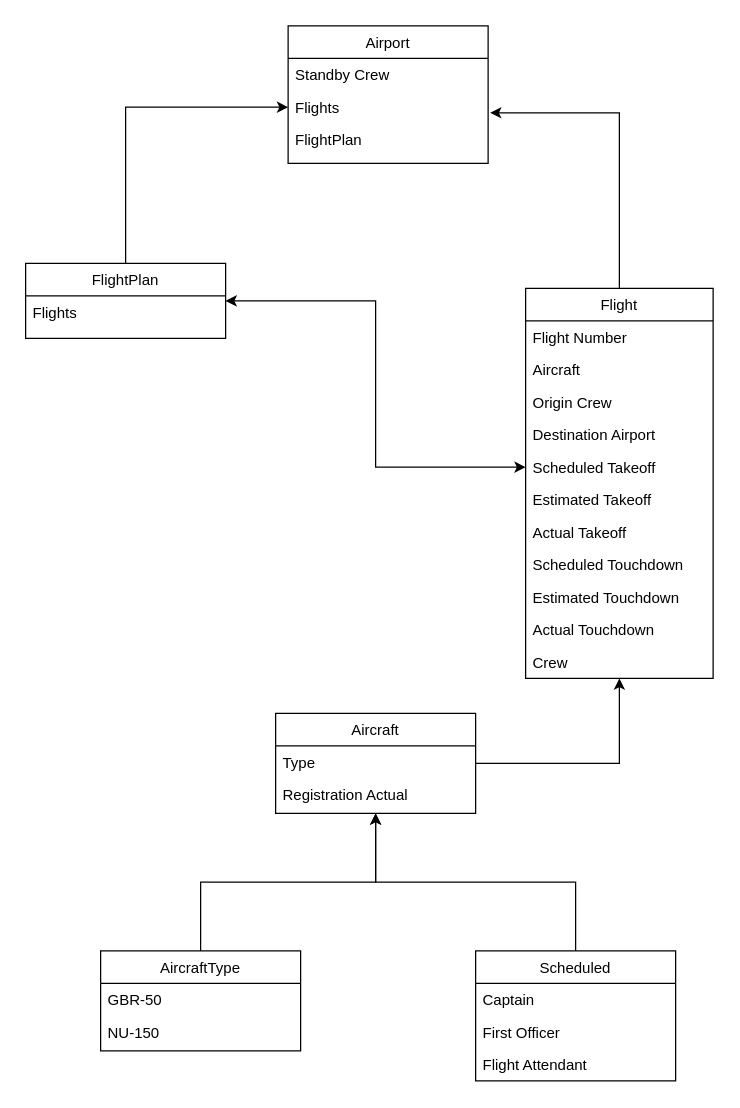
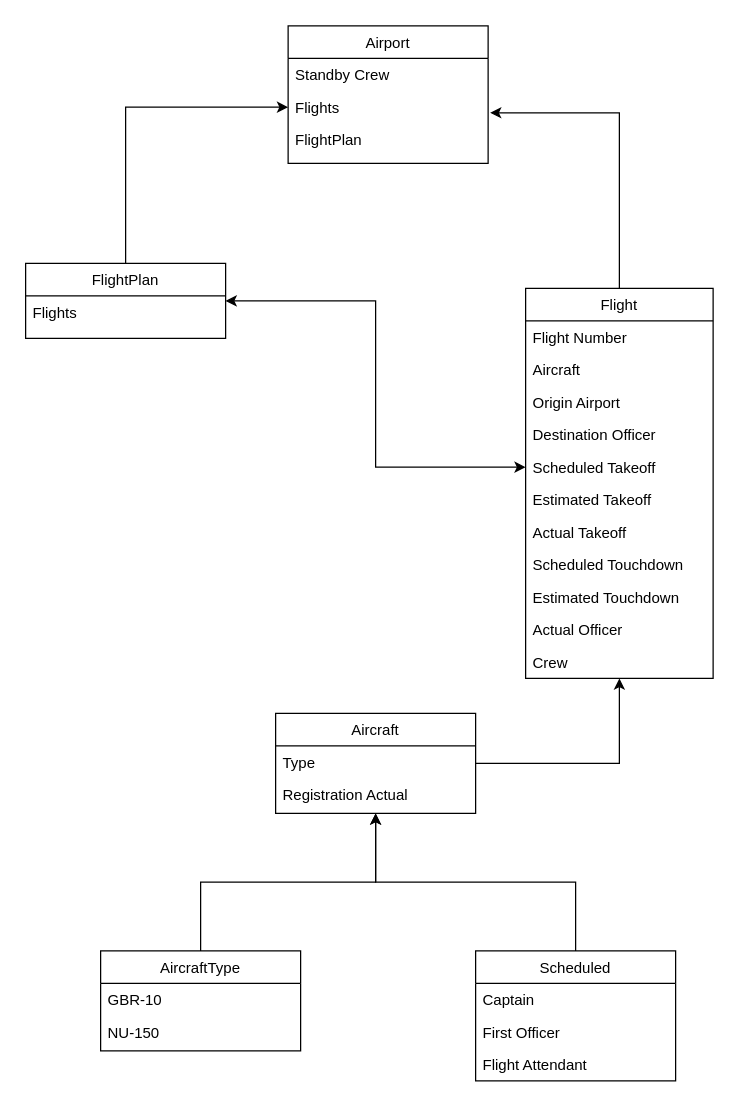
  <mxCell id="0" />
  <mxCell id="1" parent="0" />
  <mxCell id="2" style="edgeStyle=orthogonalEdgeStyle;rounded=0;orthogonalLoop=1;jettySize=auto;html=1;entryX=0.5;entryY=1;entryDx=0;entryDy=0;" edge="1" parent="1" source="3" target="23"><mxGeometry relative="1" as="geometry" /></mxCell>
  <mxCell id="3" value="Aircraft" style="swimlane;fontStyle=0;align=center;verticalAlign=top;childLayout=stackLayout;horizontal=1;startSize=26;horizontalStack=0;resizeParent=1;resizeLast=0;collapsible=1;marginBottom=0;rounded=0;shadow=0;strokeWidth=1;" vertex="1" parent="1"><mxGeometry x="220" y="570" width="160" height="80" as="geometry"><mxRectangle x="130" y="380" width="160" height="26" as="alternateBounds" /></mxGeometry></mxCell>
  <mxCell id="4" value="Type" style="text;align=left;verticalAlign=top;spacingLeft=4;spacingRight=4;overflow=hidden;rotatable=0;points=[[0,0.5],[1,0.5]];portConstraint=eastwest;" vertex="1" parent="3"><mxGeometry y="26" width="160" height="26" as="geometry" /></mxCell>
  <mxCell id="5" value="Registration Actual" style="text;align=left;verticalAlign=top;spacingLeft=4;spacingRight=4;overflow=hidden;rotatable=0;points=[[0,0.5],[1,0.5]];portConstraint=eastwest;" vertex="1" parent="3"><mxGeometry y="52" width="160" height="26" as="geometry" /></mxCell>
  <mxCell id="6" value="Airport" style="swimlane;fontStyle=0;align=center;verticalAlign=top;childLayout=stackLayout;horizontal=1;startSize=26;horizontalStack=0;resizeParent=1;resizeLast=0;collapsible=1;marginBottom=0;rounded=0;shadow=0;strokeWidth=1;" vertex="1" parent="1"><mxGeometry x="230" y="20" width="160" height="110" as="geometry"><mxRectangle x="130" y="380" width="160" height="26" as="alternateBounds" /></mxGeometry></mxCell>
  <mxCell id="7" value="Standby Crew" style="text;align=left;verticalAlign=top;spacingLeft=4;spacingRight=4;overflow=hidden;rotatable=0;points=[[0,0.5],[1,0.5]];portConstraint=eastwest;" vertex="1" parent="6"><mxGeometry y="26" width="160" height="26" as="geometry" /></mxCell>
  <mxCell id="8" value="Flights" style="text;align=left;verticalAlign=top;spacingLeft=4;spacingRight=4;overflow=hidden;rotatable=0;points=[[0,0.5],[1,0.5]];portConstraint=eastwest;" vertex="1" parent="6"><mxGeometry y="52" width="160" height="26" as="geometry" /></mxCell>
  <mxCell id="9" value="FlightPlan" style="text;align=left;verticalAlign=top;spacingLeft=4;spacingRight=4;overflow=hidden;rotatable=0;points=[[0,0.5],[1,0.5]];portConstraint=eastwest;" vertex="1" parent="6"><mxGeometry y="78" width="160" height="26" as="geometry" /></mxCell>
  <mxCell id="10" style="edgeStyle=orthogonalEdgeStyle;rounded=0;orthogonalLoop=1;jettySize=auto;html=1;entryX=0.5;entryY=1;entryDx=0;entryDy=0;" edge="1" parent="1" source="11" target="3"><mxGeometry relative="1" as="geometry" /></mxCell>
  <mxCell id="11" value="AircraftType" style="swimlane;fontStyle=0;align=center;verticalAlign=top;childLayout=stackLayout;horizontal=1;startSize=26;horizontalStack=0;resizeParent=1;resizeLast=0;collapsible=1;marginBottom=0;rounded=0;shadow=0;strokeWidth=1;" vertex="1" parent="1"><mxGeometry x="80" y="760" width="160" height="80" as="geometry"><mxRectangle x="130" y="380" width="160" height="26" as="alternateBounds" /></mxGeometry></mxCell>
- <mxCell id="12" value="GBR-50" style="text;align=left;verticalAlign=top;spacingLeft=4;spacingRight=4;overflow=hidden;rotatable=0;points=[[0,0.5],[1,0.5]];portConstraint=eastwest;" vertex="1" parent="11"><mxGeometry y="26" width="160" height="26" as="geometry" /></mxCell>
+ <mxCell id="12" value="GBR-10" style="text;align=left;verticalAlign=top;spacingLeft=4;spacingRight=4;overflow=hidden;rotatable=0;points=[[0,0.5],[1,0.5]];portConstraint=eastwest;" vertex="1" parent="11"><mxGeometry y="26" width="160" height="26" as="geometry" /></mxCell>
  <mxCell id="13" value="NU-150" style="text;align=left;verticalAlign=top;spacingLeft=4;spacingRight=4;overflow=hidden;rotatable=0;points=[[0,0.5],[1,0.5]];portConstraint=eastwest;" vertex="1" parent="11"><mxGeometry y="52" width="160" height="26" as="geometry" /></mxCell>
  <mxCell id="14" style="edgeStyle=orthogonalEdgeStyle;rounded=0;orthogonalLoop=1;jettySize=auto;html=1;exitX=0.5;exitY=0;exitDx=0;exitDy=0;entryX=0.5;entryY=1;entryDx=0;entryDy=0;" edge="1" parent="1" source="15" target="3"><mxGeometry relative="1" as="geometry" /></mxCell>
  <mxCell id="15" value="Scheduled&#10;" style="swimlane;fontStyle=0;align=center;verticalAlign=top;childLayout=stackLayout;horizontal=1;startSize=26;horizontalStack=0;resizeParent=1;resizeLast=0;collapsible=1;marginBottom=0;rounded=0;shadow=0;strokeWidth=1;" vertex="1" parent="1"><mxGeometry x="380" y="760" width="160" height="104" as="geometry"><mxRectangle x="130" y="380" width="160" height="26" as="alternateBounds" /></mxGeometry></mxCell>
  <mxCell id="16" value="Captain" style="text;align=left;verticalAlign=top;spacingLeft=4;spacingRight=4;overflow=hidden;rotatable=0;points=[[0,0.5],[1,0.5]];portConstraint=eastwest;" vertex="1" parent="15"><mxGeometry y="26" width="160" height="26" as="geometry" /></mxCell>
  <mxCell id="17" value="First Officer" style="text;align=left;verticalAlign=top;spacingLeft=4;spacingRight=4;overflow=hidden;rotatable=0;points=[[0,0.5],[1,0.5]];portConstraint=eastwest;" vertex="1" parent="15"><mxGeometry y="52" width="160" height="26" as="geometry" /></mxCell>
  <mxCell id="18" value="Flight Attendant" style="text;align=left;verticalAlign=top;spacingLeft=4;spacingRight=4;overflow=hidden;rotatable=0;points=[[0,0.5],[1,0.5]];portConstraint=eastwest;" vertex="1" parent="15"><mxGeometry y="78" width="160" height="26" as="geometry" /></mxCell>
  <mxCell id="19" style="edgeStyle=orthogonalEdgeStyle;rounded=0;orthogonalLoop=1;jettySize=auto;html=1;entryX=0;entryY=0.5;entryDx=0;entryDy=0;" edge="1" parent="1" source="20" target="8"><mxGeometry relative="1" as="geometry" /></mxCell>
  <mxCell id="20" value="FlightPlan" style="swimlane;fontStyle=0;align=center;verticalAlign=top;childLayout=stackLayout;horizontal=1;startSize=26;horizontalStack=0;resizeParent=1;resizeLast=0;collapsible=1;marginBottom=0;rounded=0;shadow=0;strokeWidth=1;" vertex="1" parent="1"><mxGeometry x="20" y="210" width="160" height="60" as="geometry"><mxRectangle x="130" y="380" width="160" height="26" as="alternateBounds" /></mxGeometry></mxCell>
  <mxCell id="21" value="Flights" style="text;align=left;verticalAlign=top;spacingLeft=4;spacingRight=4;overflow=hidden;rotatable=0;points=[[0,0.5],[1,0.5]];portConstraint=eastwest;" vertex="1" parent="20"><mxGeometry y="26" width="160" height="34" as="geometry" /></mxCell>
  <mxCell id="22" style="edgeStyle=orthogonalEdgeStyle;rounded=0;orthogonalLoop=1;jettySize=auto;html=1;entryX=1.01;entryY=-0.324;entryDx=0;entryDy=0;entryPerimeter=0;" edge="1" parent="1" source="23" target="9"><mxGeometry relative="1" as="geometry" /></mxCell>
  <mxCell id="23" value="Flight" style="swimlane;fontStyle=0;align=center;verticalAlign=top;childLayout=stackLayout;horizontal=1;startSize=26;horizontalStack=0;resizeParent=1;resizeLast=0;collapsible=1;marginBottom=0;rounded=0;shadow=0;strokeWidth=1;" vertex="1" parent="1"><mxGeometry x="420" y="230" width="150" height="312" as="geometry"><mxRectangle x="130" y="380" width="160" height="26" as="alternateBounds" /></mxGeometry></mxCell>
  <mxCell id="24" value="Flight Number" style="text;align=left;verticalAlign=top;spacingLeft=4;spacingRight=4;overflow=hidden;rotatable=0;points=[[0,0.5],[1,0.5]];portConstraint=eastwest;" vertex="1" parent="23"><mxGeometry y="26" width="150" height="26" as="geometry" /></mxCell>
  <mxCell id="25" value="Aircraft" style="text;align=left;verticalAlign=top;spacingLeft=4;spacingRight=4;overflow=hidden;rotatable=0;points=[[0,0.5],[1,0.5]];portConstraint=eastwest;" vertex="1" parent="23"><mxGeometry y="52" width="150" height="26" as="geometry" /></mxCell>
- <mxCell id="26" value="Origin Crew&#10;" style="text;align=left;verticalAlign=top;spacingLeft=4;spacingRight=4;overflow=hidden;rotatable=0;points=[[0,0.5],[1,0.5]];portConstraint=eastwest;" vertex="1" parent="23"><mxGeometry y="78" width="150" height="26" as="geometry" /></mxCell>
- <mxCell id="27" value="Destination Airport" style="text;align=left;verticalAlign=top;spacingLeft=4;spacingRight=4;overflow=hidden;rotatable=0;points=[[0,0.5],[1,0.5]];portConstraint=eastwest;" vertex="1" parent="23"><mxGeometry y="104" width="150" height="26" as="geometry" /></mxCell>
+ <mxCell id="26" value="Origin Airport&#10;" style="text;align=left;verticalAlign=top;spacingLeft=4;spacingRight=4;overflow=hidden;rotatable=0;points=[[0,0.5],[1,0.5]];portConstraint=eastwest;" vertex="1" parent="23"><mxGeometry y="78" width="150" height="26" as="geometry" /></mxCell>
+ <mxCell id="27" value="Destination Officer" style="text;align=left;verticalAlign=top;spacingLeft=4;spacingRight=4;overflow=hidden;rotatable=0;points=[[0,0.5],[1,0.5]];portConstraint=eastwest;" vertex="1" parent="23"><mxGeometry y="104" width="150" height="26" as="geometry" /></mxCell>
  <mxCell id="28" value="Scheduled Takeoff" style="text;align=left;verticalAlign=top;spacingLeft=4;spacingRight=4;overflow=hidden;rotatable=0;points=[[0,0.5],[1,0.5]];portConstraint=eastwest;" vertex="1" parent="23"><mxGeometry y="130" width="150" height="26" as="geometry" /></mxCell>
  <mxCell id="29" value="Estimated Takeoff " style="text;align=left;verticalAlign=top;spacingLeft=4;spacingRight=4;overflow=hidden;rotatable=0;points=[[0,0.5],[1,0.5]];portConstraint=eastwest;" vertex="1" parent="23"><mxGeometry y="156" width="150" height="26" as="geometry" /></mxCell>
  <mxCell id="30" value="Actual Takeoff" style="text;align=left;verticalAlign=top;spacingLeft=4;spacingRight=4;overflow=hidden;rotatable=0;points=[[0,0.5],[1,0.5]];portConstraint=eastwest;" vertex="1" parent="23"><mxGeometry y="182" width="150" height="26" as="geometry" /></mxCell>
  <mxCell id="31" value="Scheduled Touchdown" style="text;align=left;verticalAlign=top;spacingLeft=4;spacingRight=4;overflow=hidden;rotatable=0;points=[[0,0.5],[1,0.5]];portConstraint=eastwest;" vertex="1" parent="23"><mxGeometry y="208" width="150" height="26" as="geometry" /></mxCell>
  <mxCell id="32" value="Estimated Touchdown" style="text;align=left;verticalAlign=top;spacingLeft=4;spacingRight=4;overflow=hidden;rotatable=0;points=[[0,0.5],[1,0.5]];portConstraint=eastwest;" vertex="1" parent="23"><mxGeometry y="234" width="150" height="26" as="geometry" /></mxCell>
- <mxCell id="33" value="Actual Touchdown" style="text;align=left;verticalAlign=top;spacingLeft=4;spacingRight=4;overflow=hidden;rotatable=0;points=[[0,0.5],[1,0.5]];portConstraint=eastwest;" vertex="1" parent="23"><mxGeometry y="260" width="150" height="26" as="geometry" /></mxCell>
+ <mxCell id="33" value="Actual Officer" style="text;align=left;verticalAlign=top;spacingLeft=4;spacingRight=4;overflow=hidden;rotatable=0;points=[[0,0.5],[1,0.5]];portConstraint=eastwest;" vertex="1" parent="23"><mxGeometry y="260" width="150" height="26" as="geometry" /></mxCell>
  <mxCell id="34" value="Crew" style="text;align=left;verticalAlign=top;spacingLeft=4;spacingRight=4;overflow=hidden;rotatable=0;points=[[0,0.5],[1,0.5]];portConstraint=eastwest;" vertex="1" parent="23"><mxGeometry y="286" width="150" height="26" as="geometry" /></mxCell>
  <mxCell id="35" value="" style="endArrow=classic;startArrow=classic;html=1;rounded=0;exitX=1;exitY=0.5;exitDx=0;exitDy=0;entryX=0;entryY=0.5;entryDx=0;entryDy=0;" edge="1" parent="1" source="20" target="28"><mxGeometry width="50" height="50" relative="1" as="geometry"><mxPoint x="290" y="290" as="sourcePoint" /><mxPoint x="340" y="240" as="targetPoint" /><Array as="points"><mxPoint x="300" y="240" /><mxPoint x="300" y="373" /></Array></mxGeometry></mxCell>
